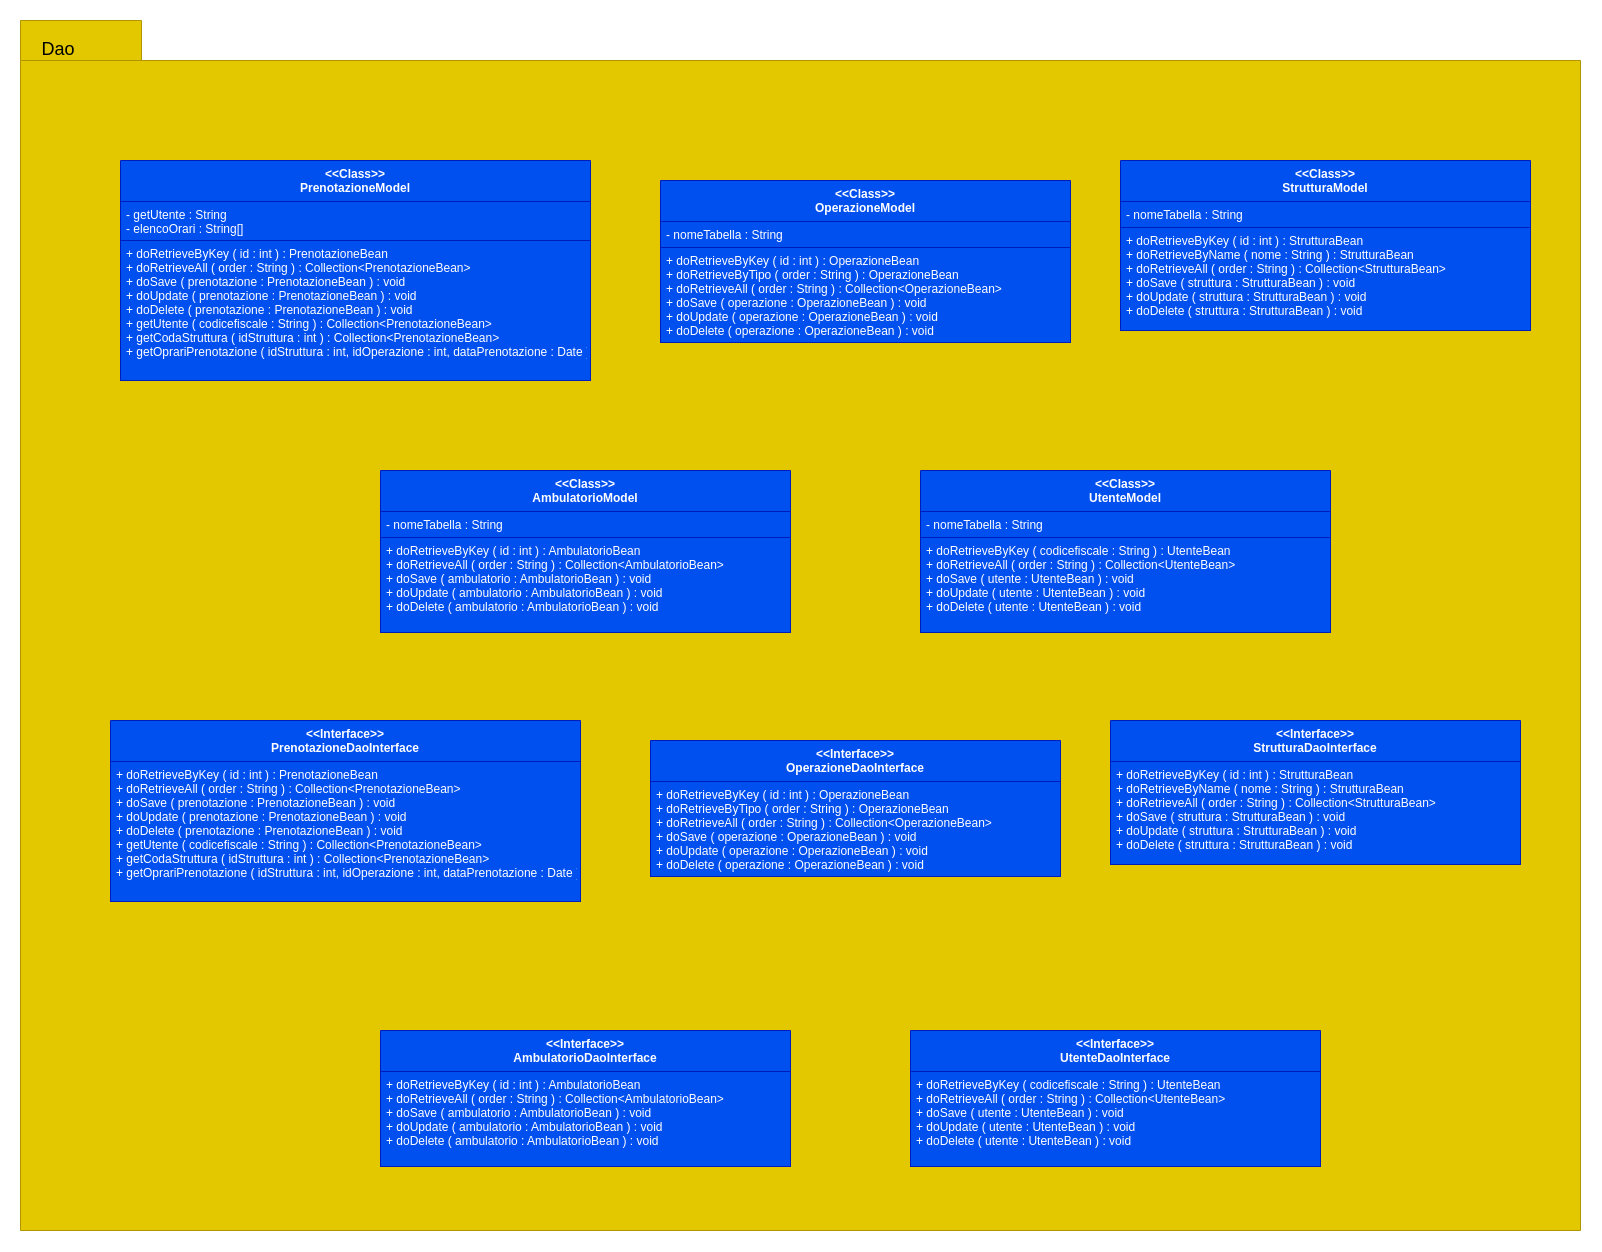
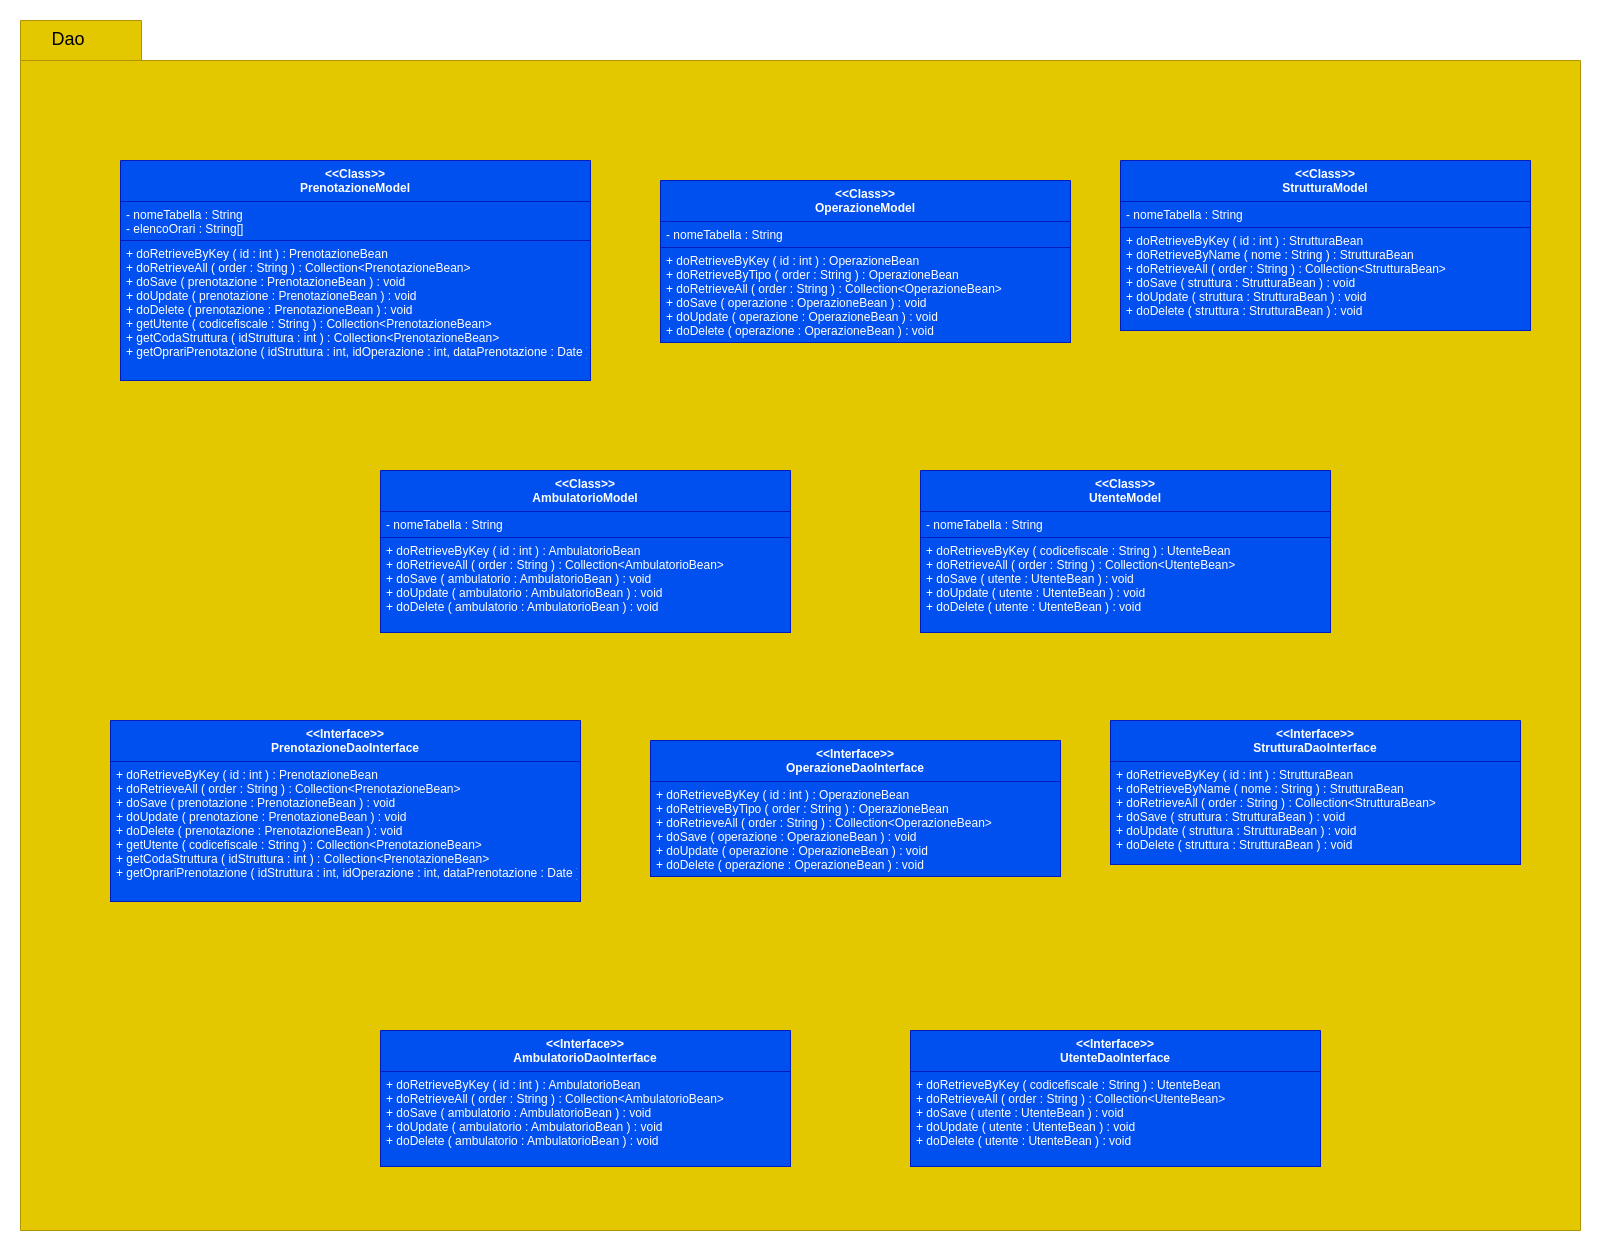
  <mxCell id="0" />
  <mxCell id="1" parent="0" />
  <mxCell id="2" value="" style="shape=folder;fontStyle=1;spacingTop=10;tabWidth=100;tabHeight=40;tabPosition=left;html=1;fillColor=#e3c800;strokeColor=#B09500;fontColor=#ffffff;" parent="1" vertex="1"><mxGeometry x="20" y="20" width="1560" height="1210" as="geometry" /></mxCell>
- <mxCell id="3" value="&lt;font style=&quot;font-size: 18px&quot;&gt;Dao&lt;/font&gt;" style="text;html=1;strokeColor=none;fillColor=none;align=center;verticalAlign=middle;whiteSpace=wrap;rounded=0;" parent="1" vertex="1"><mxGeometry x="38" y="39" width="40" height="20" as="geometry" /></mxCell>
+ <mxCell id="3" value="&lt;font style=&quot;font-size: 18px&quot;&gt;Dao&lt;/font&gt;" style="text;html=1;strokeColor=none;fillColor=none;align=center;verticalAlign=middle;whiteSpace=wrap;rounded=0;" parent="1" vertex="1"><mxGeometry x="48" y="29" width="40" height="20" as="geometry" /></mxCell>
  <mxCell id="4" value="&lt;&lt;Class&gt;&gt;&#10;PrenotazioneModel" style="swimlane;fontStyle=1;align=center;verticalAlign=top;childLayout=stackLayout;horizontal=1;startSize=41;horizontalStack=0;resizeParent=1;resizeParentMax=0;resizeLast=0;collapsible=1;marginBottom=0;fillColor=#0050ef;strokeColor=#001DBC;fontColor=#ffffff;" parent="1" vertex="1"><mxGeometry x="120" y="160" width="470" height="220" as="geometry" /></mxCell>
- <mxCell id="5" value="- getUtente : String&#10;- elencoOrari : String[]" style="text;strokeColor=#001DBC;fillColor=#0050ef;align=left;verticalAlign=top;spacingLeft=4;spacingRight=4;overflow=hidden;rotatable=0;points=[[0,0.5],[1,0.5]];portConstraint=eastwest;fontColor=#ffffff;" parent="4" vertex="1"><mxGeometry y="41" width="470" height="39" as="geometry" /></mxCell>
+ <mxCell id="5" value="- nomeTabella : String&#10;- elencoOrari : String[]" style="text;strokeColor=#001DBC;fillColor=#0050ef;align=left;verticalAlign=top;spacingLeft=4;spacingRight=4;overflow=hidden;rotatable=0;points=[[0,0.5],[1,0.5]];portConstraint=eastwest;fontColor=#ffffff;" parent="4" vertex="1"><mxGeometry y="41" width="470" height="39" as="geometry" /></mxCell>
  <mxCell id="6" value="+ doRetrieveByKey ( id : int ) : PrenotazioneBean&#10;+ doRetrieveAll ( order : String ) : Collection&lt;PrenotazioneBean&gt;&#10;+ doSave ( prenotazione : PrenotazioneBean ) : void&#10;+ doUpdate ( prenotazione : PrenotazioneBean ) : void&#10;+ doDelete ( prenotazione : PrenotazioneBean ) : void&#10;+ getUtente ( codicefiscale : String ) : Collection&lt;PrenotazioneBean&gt;&#10;+ getCodaStruttura ( idStruttura : int ) : Collection&lt;PrenotazioneBean&gt;&#10;+ getOprariPrenotazione ( idStruttura : int, idOperazione : int, dataPrenotazione : Date ) : List&lt;String&gt;" style="text;strokeColor=#001DBC;fillColor=#0050ef;align=left;verticalAlign=top;spacingLeft=4;spacingRight=4;overflow=hidden;rotatable=0;points=[[0,0.5],[1,0.5]];portConstraint=eastwest;fontColor=#ffffff;" parent="4" vertex="1"><mxGeometry y="80" width="470" height="140" as="geometry" /></mxCell>
  <mxCell id="7" value="&lt;&lt;Class&gt;&gt;&#10;StrutturaModel" style="swimlane;fontStyle=1;align=center;verticalAlign=top;childLayout=stackLayout;horizontal=1;startSize=41;horizontalStack=0;resizeParent=1;resizeParentMax=0;resizeLast=0;collapsible=1;marginBottom=0;fillColor=#0050ef;strokeColor=#001DBC;fontColor=#ffffff;" parent="1" vertex="1"><mxGeometry x="1120" y="160" width="410" height="170" as="geometry" /></mxCell>
  <mxCell id="8" value="- nomeTabella : String" style="text;strokeColor=#001DBC;fillColor=#0050ef;align=left;verticalAlign=top;spacingLeft=4;spacingRight=4;overflow=hidden;rotatable=0;points=[[0,0.5],[1,0.5]];portConstraint=eastwest;fontColor=#ffffff;" parent="7" vertex="1"><mxGeometry y="41" width="410" height="26" as="geometry" /></mxCell>
  <mxCell id="9" value="+ doRetrieveByKey ( id : int ) : StrutturaBean&#10;+ doRetrieveByName ( nome : String ) : StrutturaBean&#10;+ doRetrieveAll ( order : String ) : Collection&lt;StrutturaBean&gt;&#10;+ doSave ( struttura : StrutturaBean ) : void&#10;+ doUpdate ( struttura : StrutturaBean ) : void&#10;+ doDelete ( struttura : StrutturaBean ) : void&#10;" style="text;strokeColor=#001DBC;fillColor=#0050ef;align=left;verticalAlign=top;spacingLeft=4;spacingRight=4;overflow=hidden;rotatable=0;points=[[0,0.5],[1,0.5]];portConstraint=eastwest;fontColor=#ffffff;" parent="7" vertex="1"><mxGeometry y="67" width="410" height="103" as="geometry" /></mxCell>
  <mxCell id="10" value="&lt;&lt;Class&gt;&gt;&#10;OperazioneModel" style="swimlane;fontStyle=1;align=center;verticalAlign=top;childLayout=stackLayout;horizontal=1;startSize=41;horizontalStack=0;resizeParent=1;resizeParentMax=0;resizeLast=0;collapsible=1;marginBottom=0;fillColor=#0050ef;strokeColor=#001DBC;fontColor=#ffffff;" parent="1" vertex="1"><mxGeometry x="660" y="180" width="410" height="162" as="geometry" /></mxCell>
  <mxCell id="11" value="- nomeTabella : String" style="text;strokeColor=#001DBC;fillColor=#0050ef;align=left;verticalAlign=top;spacingLeft=4;spacingRight=4;overflow=hidden;rotatable=0;points=[[0,0.5],[1,0.5]];portConstraint=eastwest;fontColor=#ffffff;" parent="10" vertex="1"><mxGeometry y="41" width="410" height="26" as="geometry" /></mxCell>
  <mxCell id="12" value="+ doRetrieveByKey ( id : int ) : OperazioneBean&#10;+ doRetrieveByTipo ( order : String ) : OperazioneBean&#10;+ doRetrieveAll ( order : String ) : Collection&lt;OperazioneBean&gt;&#10;+ doSave ( operazione : OperazioneBean ) : void&#10;+ doUpdate ( operazione : OperazioneBean ) : void&#10;+ doDelete ( operazione : OperazioneBean ) : void&#10;" style="text;strokeColor=#001DBC;fillColor=#0050ef;align=left;verticalAlign=top;spacingLeft=4;spacingRight=4;overflow=hidden;rotatable=0;points=[[0,0.5],[1,0.5]];portConstraint=eastwest;fontColor=#ffffff;" parent="10" vertex="1"><mxGeometry y="67" width="410" height="95" as="geometry" /></mxCell>
  <mxCell id="13" value="&lt;&lt;Class&gt;&gt;&#10;UtenteModel" style="swimlane;fontStyle=1;align=center;verticalAlign=top;childLayout=stackLayout;horizontal=1;startSize=41;horizontalStack=0;resizeParent=1;resizeParentMax=0;resizeLast=0;collapsible=1;marginBottom=0;fillColor=#0050ef;strokeColor=#001DBC;fontColor=#ffffff;" parent="1" vertex="1"><mxGeometry x="920" y="470" width="410" height="162" as="geometry" /></mxCell>
  <mxCell id="14" value="- nomeTabella : String" style="text;strokeColor=#001DBC;fillColor=#0050ef;align=left;verticalAlign=top;spacingLeft=4;spacingRight=4;overflow=hidden;rotatable=0;points=[[0,0.5],[1,0.5]];portConstraint=eastwest;fontColor=#ffffff;" parent="13" vertex="1"><mxGeometry y="41" width="410" height="26" as="geometry" /></mxCell>
  <mxCell id="15" value="+ doRetrieveByKey ( codicefiscale : String ) : UtenteBean&#10;+ doRetrieveAll ( order : String ) : Collection&lt;UtenteBean&gt;&#10;+ doSave ( utente : UtenteBean ) : void&#10;+ doUpdate ( utente : UtenteBean ) : void&#10;+ doDelete ( utente : UtenteBean ) : void&#10;" style="text;strokeColor=#001DBC;fillColor=#0050ef;align=left;verticalAlign=top;spacingLeft=4;spacingRight=4;overflow=hidden;rotatable=0;points=[[0,0.5],[1,0.5]];portConstraint=eastwest;fontColor=#ffffff;" parent="13" vertex="1"><mxGeometry y="67" width="410" height="95" as="geometry" /></mxCell>
  <mxCell id="16" value="&lt;&lt;Class&gt;&gt;&#10;AmbulatorioModel" style="swimlane;fontStyle=1;align=center;verticalAlign=top;childLayout=stackLayout;horizontal=1;startSize=41;horizontalStack=0;resizeParent=1;resizeParentMax=0;resizeLast=0;collapsible=1;marginBottom=0;fillColor=#0050ef;strokeColor=#001DBC;fontColor=#ffffff;" parent="1" vertex="1"><mxGeometry x="380" y="470" width="410" height="162" as="geometry" /></mxCell>
  <mxCell id="17" value="- nomeTabella : String" style="text;strokeColor=#001DBC;fillColor=#0050ef;align=left;verticalAlign=top;spacingLeft=4;spacingRight=4;overflow=hidden;rotatable=0;points=[[0,0.5],[1,0.5]];portConstraint=eastwest;fontColor=#ffffff;" parent="16" vertex="1"><mxGeometry y="41" width="410" height="26" as="geometry" /></mxCell>
  <mxCell id="18" value="+ doRetrieveByKey ( id : int ) : AmbulatorioBean&#10;+ doRetrieveAll ( order : String ) : Collection&lt;AmbulatorioBean&gt;&#10;+ doSave ( ambulatorio : AmbulatorioBean ) : void&#10;+ doUpdate ( ambulatorio : AmbulatorioBean ) : void&#10;+ doDelete ( ambulatorio : AmbulatorioBean ) : void&#10;" style="text;strokeColor=#001DBC;fillColor=#0050ef;align=left;verticalAlign=top;spacingLeft=4;spacingRight=4;overflow=hidden;rotatable=0;points=[[0,0.5],[1,0.5]];portConstraint=eastwest;fontColor=#ffffff;" parent="16" vertex="1"><mxGeometry y="67" width="410" height="95" as="geometry" /></mxCell>
  <mxCell id="19" value="&lt;&lt;Interface&gt;&gt;&#10;PrenotazioneDaoInterface" style="swimlane;fontStyle=1;align=center;verticalAlign=top;childLayout=stackLayout;horizontal=1;startSize=41;horizontalStack=0;resizeParent=1;resizeParentMax=0;resizeLast=0;collapsible=1;marginBottom=0;fillColor=#0050ef;strokeColor=#001DBC;fontColor=#ffffff;" parent="1" vertex="1"><mxGeometry x="110" y="720" width="470" height="181" as="geometry" /></mxCell>
  <mxCell id="20" value="+ doRetrieveByKey ( id : int ) : PrenotazioneBean&#10;+ doRetrieveAll ( order : String ) : Collection&lt;PrenotazioneBean&gt;&#10;+ doSave ( prenotazione : PrenotazioneBean ) : void&#10;+ doUpdate ( prenotazione : PrenotazioneBean ) : void&#10;+ doDelete ( prenotazione : PrenotazioneBean ) : void&#10;+ getUtente ( codicefiscale : String ) : Collection&lt;PrenotazioneBean&gt;&#10;+ getCodaStruttura ( idStruttura : int ) : Collection&lt;PrenotazioneBean&gt;&#10;+ getOprariPrenotazione ( idStruttura : int, idOperazione : int, dataPrenotazione : Date ) : List&lt;String&gt;" style="text;strokeColor=#001DBC;fillColor=#0050ef;align=left;verticalAlign=top;spacingLeft=4;spacingRight=4;overflow=hidden;rotatable=0;points=[[0,0.5],[1,0.5]];portConstraint=eastwest;fontColor=#ffffff;" parent="19" vertex="1"><mxGeometry y="41" width="470" height="140" as="geometry" /></mxCell>
  <mxCell id="21" value="&lt;&lt;Interface&gt;&gt;&#10;StrutturaDaoInterface" style="swimlane;fontStyle=1;align=center;verticalAlign=top;childLayout=stackLayout;horizontal=1;startSize=41;horizontalStack=0;resizeParent=1;resizeParentMax=0;resizeLast=0;collapsible=1;marginBottom=0;fillColor=#0050ef;strokeColor=#001DBC;fontColor=#ffffff;" parent="1" vertex="1"><mxGeometry x="1110" y="720" width="410" height="144" as="geometry" /></mxCell>
  <mxCell id="22" value="+ doRetrieveByKey ( id : int ) : StrutturaBean&#10;+ doRetrieveByName ( nome : String ) : StrutturaBean&#10;+ doRetrieveAll ( order : String ) : Collection&lt;StrutturaBean&gt;&#10;+ doSave ( struttura : StrutturaBean ) : void&#10;+ doUpdate ( struttura : StrutturaBean ) : void&#10;+ doDelete ( struttura : StrutturaBean ) : void&#10;" style="text;strokeColor=#001DBC;fillColor=#0050ef;align=left;verticalAlign=top;spacingLeft=4;spacingRight=4;overflow=hidden;rotatable=0;points=[[0,0.5],[1,0.5]];portConstraint=eastwest;fontColor=#ffffff;" parent="21" vertex="1"><mxGeometry y="41" width="410" height="103" as="geometry" /></mxCell>
  <mxCell id="23" value="&lt;&lt;Interface&gt;&gt;&#10;OperazioneDaoInterface" style="swimlane;fontStyle=1;align=center;verticalAlign=top;childLayout=stackLayout;horizontal=1;startSize=41;horizontalStack=0;resizeParent=1;resizeParentMax=0;resizeLast=0;collapsible=1;marginBottom=0;fillColor=#0050ef;strokeColor=#001DBC;fontColor=#ffffff;" parent="1" vertex="1"><mxGeometry x="650" y="740" width="410" height="136" as="geometry" /></mxCell>
  <mxCell id="24" value="+ doRetrieveByKey ( id : int ) : OperazioneBean&#10;+ doRetrieveByTipo ( order : String ) : OperazioneBean&#10;+ doRetrieveAll ( order : String ) : Collection&lt;OperazioneBean&gt;&#10;+ doSave ( operazione : OperazioneBean ) : void&#10;+ doUpdate ( operazione : OperazioneBean ) : void&#10;+ doDelete ( operazione : OperazioneBean ) : void&#10;" style="text;strokeColor=#001DBC;fillColor=#0050ef;align=left;verticalAlign=top;spacingLeft=4;spacingRight=4;overflow=hidden;rotatable=0;points=[[0,0.5],[1,0.5]];portConstraint=eastwest;fontColor=#ffffff;" parent="23" vertex="1"><mxGeometry y="41" width="410" height="95" as="geometry" /></mxCell>
  <mxCell id="25" value="&lt;&lt;Interface&gt;&gt;&#10;UtenteDaoInterface" style="swimlane;fontStyle=1;align=center;verticalAlign=top;childLayout=stackLayout;horizontal=1;startSize=41;horizontalStack=0;resizeParent=1;resizeParentMax=0;resizeLast=0;collapsible=1;marginBottom=0;fillColor=#0050ef;strokeColor=#001DBC;fontColor=#ffffff;" parent="1" vertex="1"><mxGeometry x="910" y="1030" width="410" height="136" as="geometry" /></mxCell>
  <mxCell id="26" value="+ doRetrieveByKey ( codicefiscale : String ) : UtenteBean&#10;+ doRetrieveAll ( order : String ) : Collection&lt;UtenteBean&gt;&#10;+ doSave ( utente : UtenteBean ) : void&#10;+ doUpdate ( utente : UtenteBean ) : void&#10;+ doDelete ( utente : UtenteBean ) : void&#10;" style="text;strokeColor=#001DBC;fillColor=#0050ef;align=left;verticalAlign=top;spacingLeft=4;spacingRight=4;overflow=hidden;rotatable=0;points=[[0,0.5],[1,0.5]];portConstraint=eastwest;fontColor=#ffffff;" parent="25" vertex="1"><mxGeometry y="41" width="410" height="95" as="geometry" /></mxCell>
  <mxCell id="27" value="&lt;&lt;Interface&gt;&gt;&#10;AmbulatorioDaoInterface" style="swimlane;fontStyle=1;align=center;verticalAlign=top;childLayout=stackLayout;horizontal=1;startSize=41;horizontalStack=0;resizeParent=1;resizeParentMax=0;resizeLast=0;collapsible=1;marginBottom=0;fillColor=#0050ef;strokeColor=#001DBC;fontColor=#ffffff;" parent="1" vertex="1"><mxGeometry x="380" y="1030" width="410" height="136" as="geometry" /></mxCell>
  <mxCell id="28" value="+ doRetrieveByKey ( id : int ) : AmbulatorioBean&#10;+ doRetrieveAll ( order : String ) : Collection&lt;AmbulatorioBean&gt;&#10;+ doSave ( ambulatorio : AmbulatorioBean ) : void&#10;+ doUpdate ( ambulatorio : AmbulatorioBean ) : void&#10;+ doDelete ( ambulatorio : AmbulatorioBean ) : void&#10;" style="text;strokeColor=#001DBC;fillColor=#0050ef;align=left;verticalAlign=top;spacingLeft=4;spacingRight=4;overflow=hidden;rotatable=0;points=[[0,0.5],[1,0.5]];portConstraint=eastwest;fontColor=#ffffff;" parent="27" vertex="1"><mxGeometry y="41" width="410" height="95" as="geometry" /></mxCell>
